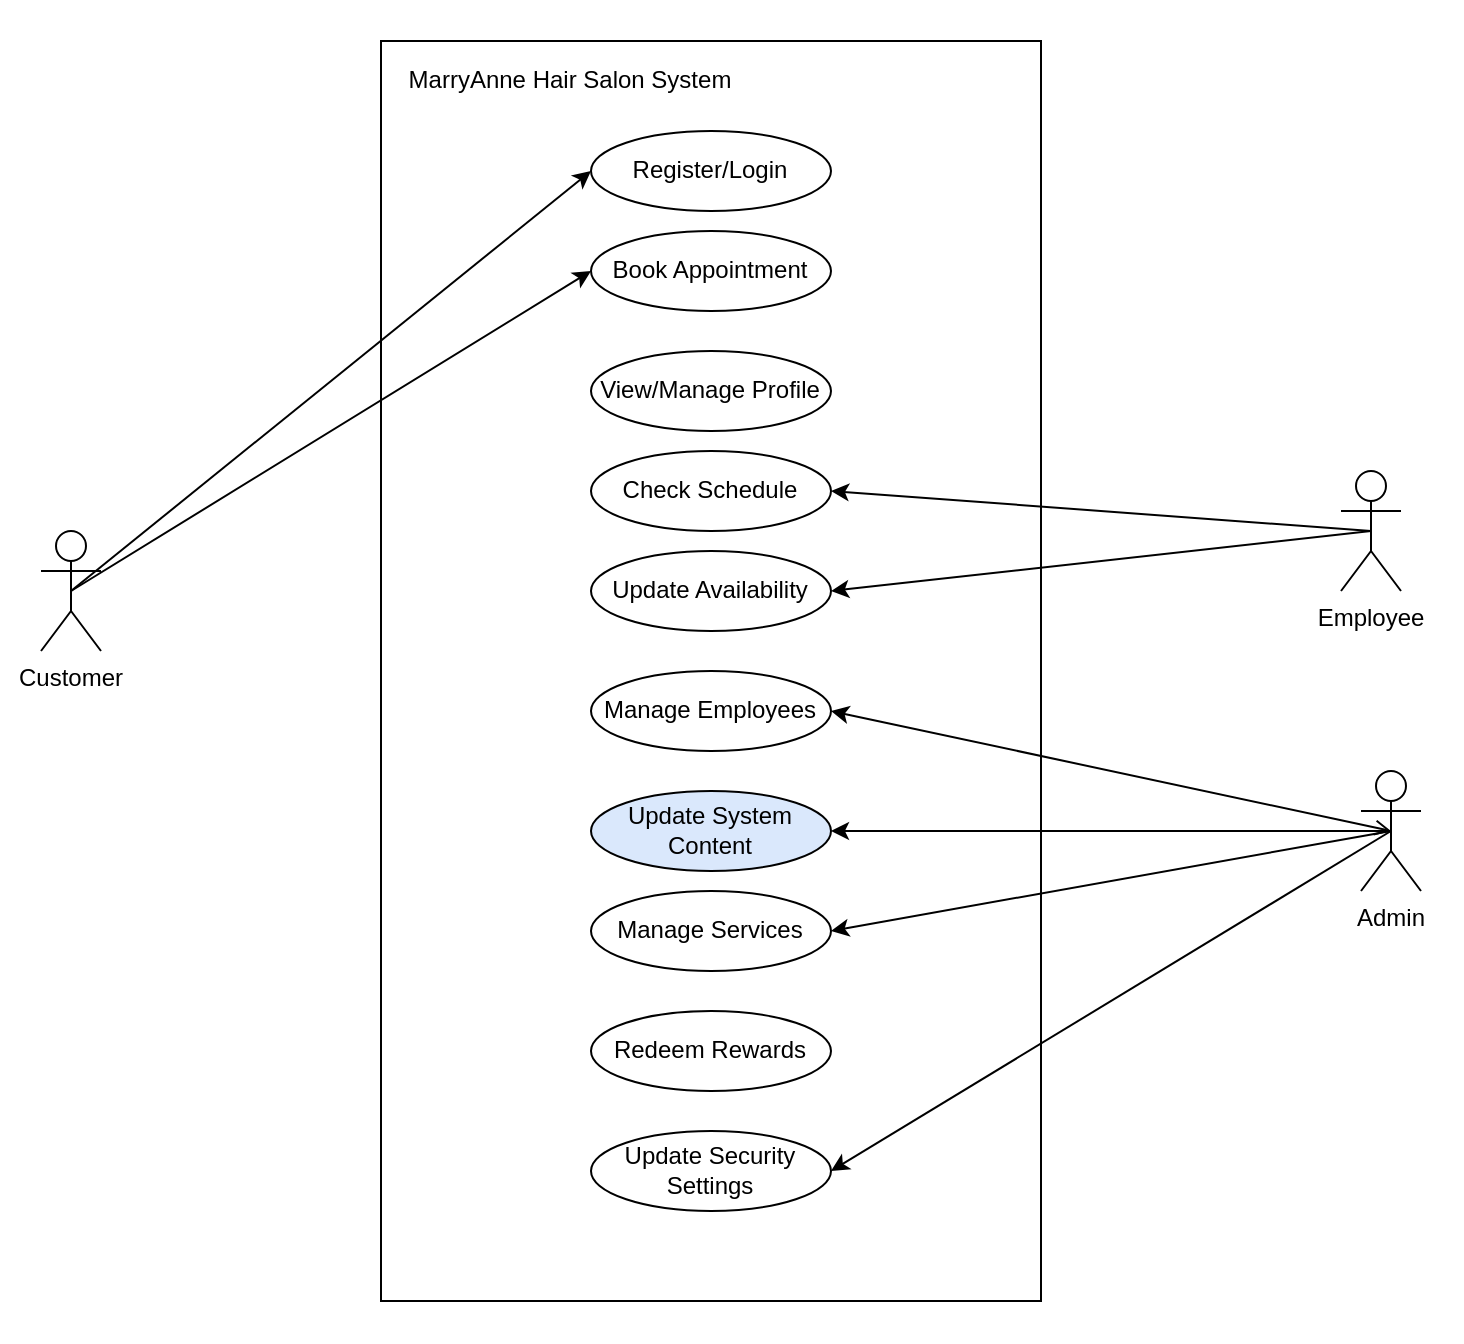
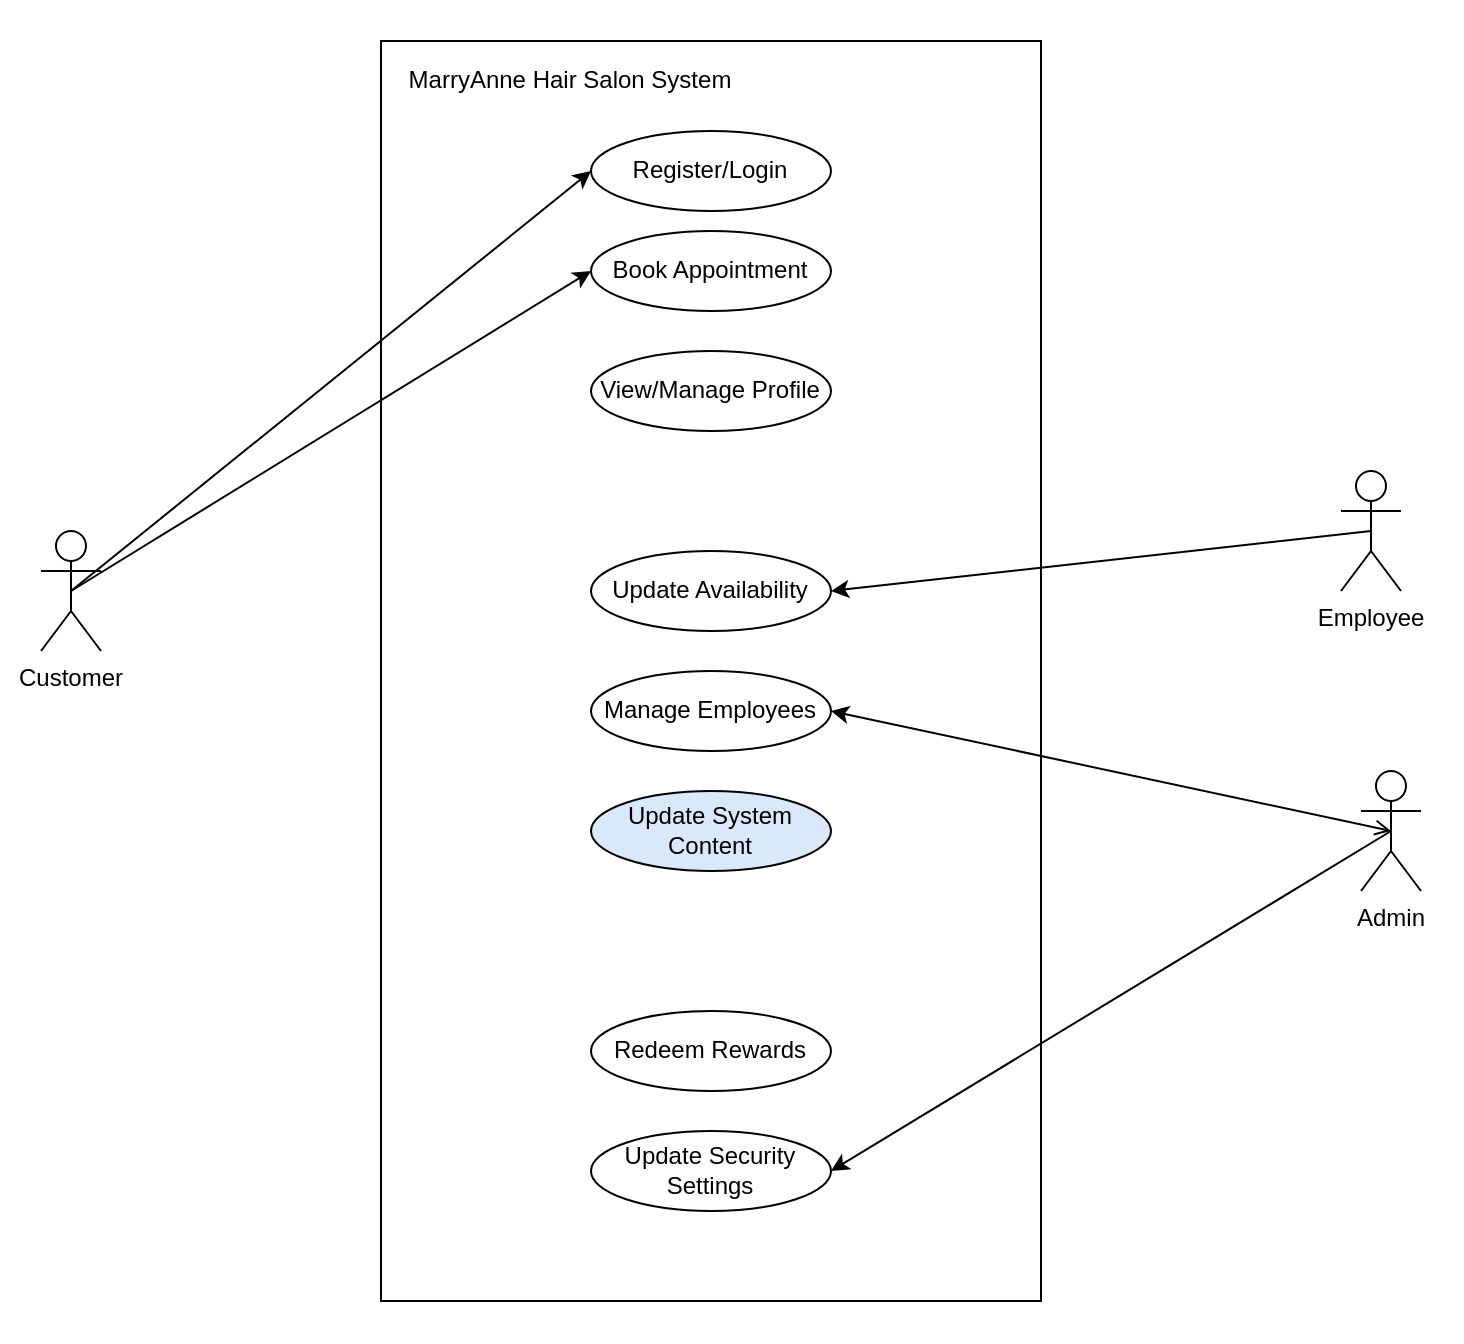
  <mxCell id="0" />
  <mxCell id="1" parent="0" />
  <mxCell id="2" value="" style="rounded=0;whiteSpace=wrap;html=1;" vertex="1" parent="1"><mxGeometry x="190" y="20" width="330" height="630" as="geometry" /></mxCell>
  <mxCell id="3" value="Customer" style="shape=umlActor;verticalLabelPosition=bottom;verticalAlign=top;html=1;outlineConnect=0;" vertex="1" parent="1"><mxGeometry x="20" y="265" width="30" height="60" as="geometry" /></mxCell>
  <mxCell id="4" value="Admin" style="shape=umlActor;verticalLabelPosition=bottom;verticalAlign=top;html=1;outlineConnect=0;" vertex="1" parent="1"><mxGeometry x="680" y="385" width="30" height="60" as="geometry" /></mxCell>
  <mxCell id="5" value="Employee" style="shape=umlActor;verticalLabelPosition=bottom;verticalAlign=top;html=1;outlineConnect=0;" vertex="1" parent="1"><mxGeometry x="670" y="235" width="30" height="60" as="geometry" /></mxCell>
  <mxCell id="6" style="rounded=0;orthogonalLoop=1;jettySize=auto;html=1;exitX=0;exitY=0.5;exitDx=0;exitDy=0;entryX=0.5;entryY=0.5;entryDx=0;entryDy=0;entryPerimeter=0;endArrow=none;endFill=0;startArrow=classic;startFill=1;" edge="1" parent="1" source="7" target="3"><mxGeometry relative="1" as="geometry" /></mxCell>
  <mxCell id="7" value="Register/Login" style="ellipse;whiteSpace=wrap;html=1;" vertex="1" parent="1"><mxGeometry x="295" y="65" width="120" height="40" as="geometry" /></mxCell>
  <mxCell id="8" style="rounded=0;orthogonalLoop=1;jettySize=auto;html=1;exitX=0;exitY=0.5;exitDx=0;exitDy=0;entryX=0.5;entryY=0.5;entryDx=0;entryDy=0;entryPerimeter=0;startArrow=classic;startFill=1;endArrow=none;endFill=0;" edge="1" parent="1" source="9" target="3"><mxGeometry relative="1" as="geometry" /></mxCell>
  <mxCell id="9" value="Book Appointment" style="ellipse;whiteSpace=wrap;html=1;" vertex="1" parent="1"><mxGeometry x="295" y="115" width="120" height="40" as="geometry" /></mxCell>
  <mxCell id="10" value="View/Manage Profile" style="ellipse;whiteSpace=wrap;html=1;" vertex="1" parent="1"><mxGeometry x="295" y="175" width="120" height="40" as="geometry" /></mxCell>
  <mxCell id="11" style="rounded=0;orthogonalLoop=1;jettySize=auto;html=1;exitX=1;exitY=0.5;exitDx=0;exitDy=0;entryX=0.5;entryY=0.5;entryDx=0;entryDy=0;entryPerimeter=0;endArrow=open;endFill=0;startArrow=classic;startFill=1;" edge="1" parent="1" source="12" target="4"><mxGeometry relative="1" as="geometry" /></mxCell>
  <mxCell id="12" value="Manage Employees" style="ellipse;whiteSpace=wrap;html=1;" vertex="1" parent="1"><mxGeometry x="295" y="335" width="120" height="40" as="geometry" /></mxCell>
  <mxCell id="13" style="rounded=0;orthogonalLoop=1;jettySize=auto;html=1;exitX=1;exitY=0.5;exitDx=0;exitDy=0;entryX=0.5;entryY=0.5;entryDx=0;entryDy=0;entryPerimeter=0;startArrow=classic;startFill=1;endArrow=none;endFill=0;" edge="1" parent="1" source="14" target="5"><mxGeometry relative="1" as="geometry" /></mxCell>
  <mxCell id="14" value="Update Availability" style="ellipse;whiteSpace=wrap;html=1;" vertex="1" parent="1"><mxGeometry x="295" y="275" width="120" height="40" as="geometry" /></mxCell>
- <mxCell id="15" style="rounded=0;orthogonalLoop=1;jettySize=auto;html=1;exitX=1;exitY=0.5;exitDx=0;exitDy=0;entryX=0.5;entryY=0.5;entryDx=0;entryDy=0;entryPerimeter=0;startArrow=classic;startFill=1;endArrow=none;endFill=0;" edge="1" parent="1" source="16" target="5"><mxGeometry relative="1" as="geometry" /></mxCell>
- <mxCell id="16" value="Check Schedule" style="ellipse;whiteSpace=wrap;html=1;" vertex="1" parent="1"><mxGeometry x="295" y="225" width="120" height="40" as="geometry" /></mxCell>
  <mxCell id="17" value="Redeem Rewards" style="ellipse;whiteSpace=wrap;html=1;" vertex="1" parent="1"><mxGeometry x="295" y="505" width="120" height="40" as="geometry" /></mxCell>
- <mxCell id="18" style="rounded=0;orthogonalLoop=1;jettySize=auto;html=1;exitX=1;exitY=0.5;exitDx=0;exitDy=0;entryX=0.5;entryY=0.5;entryDx=0;entryDy=0;entryPerimeter=0;endArrow=none;endFill=0;startArrow=classic;startFill=1;" edge="1" parent="1" source="19" target="4"><mxGeometry relative="1" as="geometry" /></mxCell>
- <mxCell id="19" value="Manage Services" style="ellipse;whiteSpace=wrap;html=1;" vertex="1" parent="1"><mxGeometry x="295" y="445" width="120" height="40" as="geometry" /></mxCell>
- <mxCell id="20" style="rounded=0;orthogonalLoop=1;jettySize=auto;html=1;entryX=0.5;entryY=0.5;entryDx=0;entryDy=0;entryPerimeter=0;endArrow=none;endFill=0;startArrow=classic;startFill=1;" edge="1" parent="1" source="21" target="4"><mxGeometry relative="1" as="geometry" /></mxCell>
  <mxCell id="21" value="Update System Content" style="ellipse;whiteSpace=wrap;html=1;fillColor=#dae8fc;" vertex="1" parent="1"><mxGeometry x="295" y="395" width="120" height="40" as="geometry" /></mxCell>
  <mxCell id="22" style="rounded=0;orthogonalLoop=1;jettySize=auto;html=1;entryX=0.5;entryY=0.5;entryDx=0;entryDy=0;entryPerimeter=0;endArrow=none;endFill=0;startArrow=classic;startFill=1;exitX=1;exitY=0.5;exitDx=0;exitDy=0;" edge="1" parent="1" source="23" target="4"><mxGeometry relative="1" as="geometry" /></mxCell>
  <mxCell id="23" value="Update Security Settings" style="ellipse;whiteSpace=wrap;html=1;" vertex="1" parent="1"><mxGeometry x="295" y="565" width="120" height="40" as="geometry" /></mxCell>
  <mxCell id="24" value="MarryAnne Hair Salon System" style="text;html=1;strokeColor=none;fillColor=none;align=center;verticalAlign=middle;whiteSpace=wrap;rounded=0;" vertex="1" parent="1"><mxGeometry x="200" y="25" width="170" height="30" as="geometry" /></mxCell>
